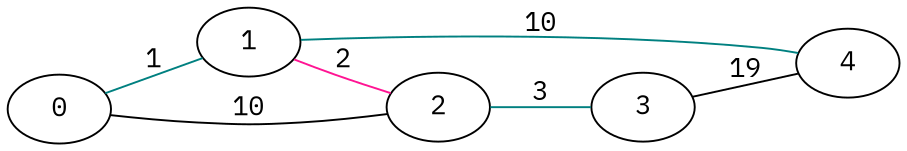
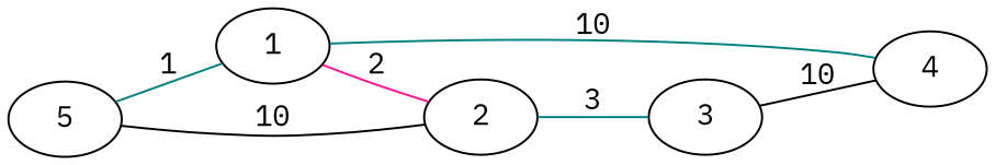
  graph {
    fontname="IBM Plex Mono"
    rankdir=LR
    node [fontname="IBM Plex Mono"]
    edge [color=teal fontname="IBM Plex Mono"]
-   " 0 "
+   " 0 " [label=5]
    " 1 "
    " 2 "
    " 4 "
    " 3 "
    " 0 " -- " 1 " [label=1]
    " 0 " -- " 2 " [color=black label=10]
    " 1 " -- " 2 " [color=deeppink label=2]
    " 1 " -- " 4 " [label=10]
    " 2 " -- " 3 " [label=3]
-   " 3 " -- " 4 " [color=black label=19]
+   " 3 " -- " 4 " [color=black label=10]
  }
